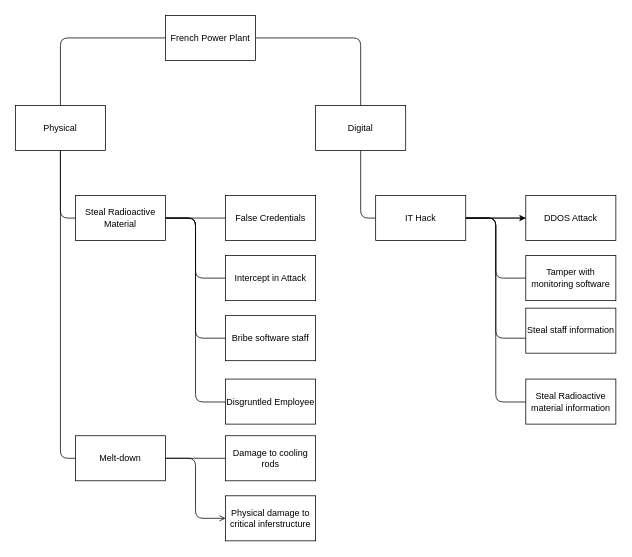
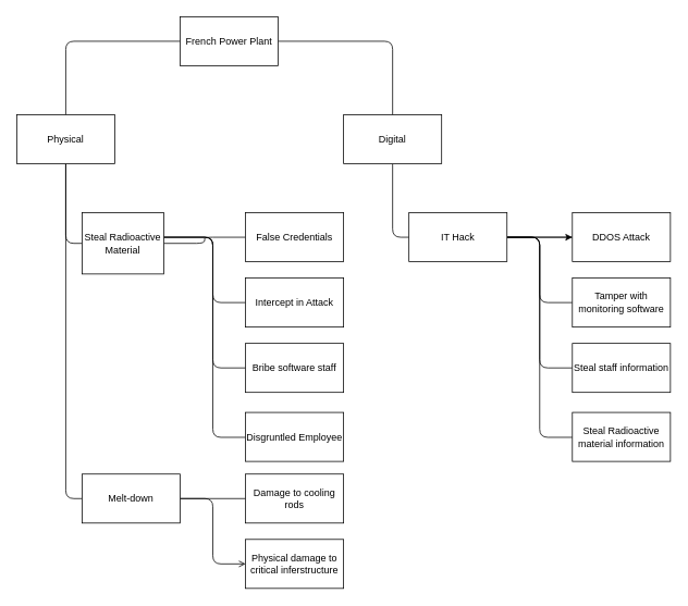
  <mxCell id="0" />
  <mxCell id="1" parent="0" />
  <mxCell id="2" value="" style="edgeStyle=orthogonalEdgeStyle;rounded=1;orthogonalLoop=1;jettySize=auto;html=1;endArrow=none;endFill=0;curved=0;" edge="1" parent="1" source="4" target="7"><mxGeometry relative="1" as="geometry" /></mxCell>
  <mxCell id="3" value="" style="edgeStyle=orthogonalEdgeStyle;rounded=1;orthogonalLoop=1;jettySize=auto;html=1;endArrow=none;endFill=0;curved=0;" edge="1" parent="1" source="4" target="9"><mxGeometry relative="1" as="geometry" /></mxCell>
  <mxCell id="4" value="French Power Plant" style="rounded=0;whiteSpace=wrap;html=1;" vertex="1" parent="1"><mxGeometry x="220" y="20" width="120" height="60" as="geometry" /></mxCell>
  <mxCell id="5" value="" style="edgeStyle=orthogonalEdgeStyle;rounded=1;orthogonalLoop=1;jettySize=auto;html=1;exitX=0.5;exitY=1;exitDx=0;exitDy=0;entryX=0;entryY=0.5;entryDx=0;entryDy=0;endArrow=none;endFill=0;curved=0;" edge="1" parent="1" source="7" target="14"><mxGeometry relative="1" as="geometry" /></mxCell>
  <mxCell id="6" value="" style="edgeStyle=orthogonalEdgeStyle;rounded=1;orthogonalLoop=1;jettySize=auto;html=1;entryX=0;entryY=0.5;entryDx=0;entryDy=0;endArrow=none;endFill=0;curved=0;" edge="1" parent="1" source="7" target="21"><mxGeometry relative="1" as="geometry" /></mxCell>
  <mxCell id="7" value="Physical" style="rounded=0;whiteSpace=wrap;html=1;" vertex="1" parent="1"><mxGeometry x="20" y="140" width="120" height="60" as="geometry" /></mxCell>
  <mxCell id="8" value="" style="edgeStyle=orthogonalEdgeStyle;rounded=1;orthogonalLoop=1;jettySize=auto;html=1;entryX=0;entryY=0.5;entryDx=0;entryDy=0;endArrow=none;endFill=0;curved=0;" edge="1" parent="1" source="9" target="29"><mxGeometry relative="1" as="geometry" /></mxCell>
  <mxCell id="9" value="Digital" style="rounded=0;whiteSpace=wrap;html=1;" vertex="1" parent="1"><mxGeometry x="420" y="140" width="120" height="60" as="geometry" /></mxCell>
  <mxCell id="10" value="" style="edgeStyle=orthogonalEdgeStyle;rounded=1;orthogonalLoop=1;jettySize=auto;html=1;endArrow=none;endFill=0;curved=0;" edge="1" parent="1" source="14" target="15"><mxGeometry relative="1" as="geometry" /></mxCell>
  <mxCell id="11" value="" style="edgeStyle=orthogonalEdgeStyle;rounded=1;orthogonalLoop=1;jettySize=auto;html=1;endArrow=none;endFill=0;curved=0;" edge="1" parent="1" source="14" target="16"><mxGeometry relative="1" as="geometry"><Array as="points"><mxPoint x="260" y="290" /><mxPoint x="260" y="370" /></Array></mxGeometry></mxCell>
  <mxCell id="12" value="" style="edgeStyle=orthogonalEdgeStyle;rounded=1;orthogonalLoop=1;jettySize=auto;html=1;endArrow=none;endFill=0;curved=0;" edge="1" parent="1" source="14" target="17"><mxGeometry relative="1" as="geometry"><Array as="points"><mxPoint x="260" y="290" /><mxPoint x="260" y="450" /></Array></mxGeometry></mxCell>
  <mxCell id="13" value="" style="edgeStyle=orthogonalEdgeStyle;rounded=1;orthogonalLoop=1;jettySize=auto;html=1;endArrow=none;endFill=0;curved=0;" edge="1" parent="1" source="14" target="18"><mxGeometry relative="1" as="geometry"><Array as="points"><mxPoint x="260" y="290" /><mxPoint x="260" y="535" /></Array></mxGeometry></mxCell>
- <mxCell id="14" value="Steal Radioactive Material" style="rounded=0;whiteSpace=wrap;html=1;" vertex="1" parent="1"><mxGeometry x="100" y="260" width="120" height="60" as="geometry" /></mxCell>
+ <mxCell id="14" value="Steal Radioactive Material" style="rounded=0;whiteSpace=wrap;html=1;" vertex="1" parent="1"><mxGeometry x="100" y="260" width="100" height="75" as="geometry" /></mxCell>
  <mxCell id="15" value="False Credentials" style="rounded=0;whiteSpace=wrap;html=1;" vertex="1" parent="1"><mxGeometry x="300" y="260" width="120" height="60" as="geometry" /></mxCell>
  <mxCell id="16" value="Intercept in Attack" style="rounded=0;whiteSpace=wrap;html=1;" vertex="1" parent="1"><mxGeometry x="300" y="340" width="120" height="60" as="geometry" /></mxCell>
  <mxCell id="17" value="Bribe software staff" style="rounded=0;whiteSpace=wrap;html=1;" vertex="1" parent="1"><mxGeometry x="300" y="420" width="120" height="60" as="geometry" /></mxCell>
  <mxCell id="18" value="Disgruntled Employee" style="rounded=0;whiteSpace=wrap;html=1;" vertex="1" parent="1"><mxGeometry x="300" y="504.5" width="120" height="60" as="geometry" /></mxCell>
  <mxCell id="19" value="" style="edgeStyle=orthogonalEdgeStyle;rounded=1;orthogonalLoop=1;jettySize=auto;html=1;endArrow=none;endFill=0;curved=0;" edge="1" parent="1" source="21" target="22"><mxGeometry relative="1" as="geometry" /></mxCell>
  <mxCell id="20" value="" style="edgeStyle=orthogonalEdgeStyle;rounded=1;orthogonalLoop=1;jettySize=auto;html=1;endArrow=open;endFill=0;curved=0;" edge="1" parent="1" source="21" target="23"><mxGeometry relative="1" as="geometry"><Array as="points"><mxPoint x="260" y="610" /><mxPoint x="260" y="690" /></Array></mxGeometry></mxCell>
  <mxCell id="21" value="Melt-down" style="rounded=0;whiteSpace=wrap;html=1;" vertex="1" parent="1"><mxGeometry x="100" y="580" width="120" height="60" as="geometry" /></mxCell>
  <mxCell id="22" value="Damage to cooling rods" style="rounded=0;whiteSpace=wrap;html=1;" vertex="1" parent="1"><mxGeometry x="300" y="580" width="120" height="60" as="geometry" /></mxCell>
  <mxCell id="23" value="Physical damage to critical inferstructure" style="rounded=0;whiteSpace=wrap;html=1;" vertex="1" parent="1"><mxGeometry x="300" y="660" width="120" height="60" as="geometry" /></mxCell>
  <mxCell id="24" value="" style="edgeStyle=orthogonalEdgeStyle;rounded=0;orthogonalLoop=1;jettySize=auto;html=1;" edge="1" parent="1" source="29" target="30"><mxGeometry relative="1" as="geometry" /></mxCell>
  <mxCell id="25" value="" style="edgeStyle=orthogonalEdgeStyle;rounded=1;orthogonalLoop=1;jettySize=auto;html=1;endArrow=none;endFill=0;curved=0;" edge="1" parent="1" source="29" target="30"><mxGeometry relative="1" as="geometry" /></mxCell>
  <mxCell id="26" value="" style="edgeStyle=orthogonalEdgeStyle;rounded=1;orthogonalLoop=1;jettySize=auto;html=1;endArrow=none;endFill=0;curved=0;" edge="1" parent="1" source="29" target="31"><mxGeometry relative="1" as="geometry"><Array as="points"><mxPoint x="660" y="290" /><mxPoint x="660" y="370" /></Array></mxGeometry></mxCell>
  <mxCell id="27" value="" style="edgeStyle=orthogonalEdgeStyle;rounded=1;orthogonalLoop=1;jettySize=auto;html=1;endArrow=none;endFill=0;curved=0;" edge="1" parent="1" source="29" target="32"><mxGeometry relative="1" as="geometry"><Array as="points"><mxPoint x="660" y="290" /><mxPoint x="660" y="450" /></Array></mxGeometry></mxCell>
  <mxCell id="28" value="" style="edgeStyle=orthogonalEdgeStyle;rounded=1;orthogonalLoop=1;jettySize=auto;html=1;endArrow=none;endFill=0;curved=0;" edge="1" parent="1" source="29" target="33"><mxGeometry relative="1" as="geometry"><Array as="points"><mxPoint x="660" y="290" /><mxPoint x="660" y="535" /></Array></mxGeometry></mxCell>
  <mxCell id="29" value="IT Hack" style="rounded=0;whiteSpace=wrap;html=1;" vertex="1" parent="1"><mxGeometry x="500" y="260" width="120" height="60" as="geometry" /></mxCell>
  <mxCell id="30" value="DDOS Attack" style="rounded=0;whiteSpace=wrap;html=1;" vertex="1" parent="1"><mxGeometry x="700" y="260" width="120" height="60" as="geometry" /></mxCell>
  <mxCell id="31" value="Tamper with monitoring software" style="rounded=0;whiteSpace=wrap;html=1;" vertex="1" parent="1"><mxGeometry x="700" y="340" width="120" height="60" as="geometry" /></mxCell>
- <mxCell id="32" value="Steal staff information" style="rounded=0;whiteSpace=wrap;html=1;" vertex="1" parent="1"><mxGeometry x="700" y="410" width="120" height="60" as="geometry" /></mxCell>
+ <mxCell id="32" value="Steal staff information" style="rounded=0;whiteSpace=wrap;html=1;" vertex="1" parent="1"><mxGeometry x="700" y="420" width="120" height="60" as="geometry" /></mxCell>
  <mxCell id="33" value="Steal Radioactive material information" style="rounded=0;whiteSpace=wrap;html=1;" vertex="1" parent="1"><mxGeometry x="700" y="504.5" width="120" height="60" as="geometry" /></mxCell>
